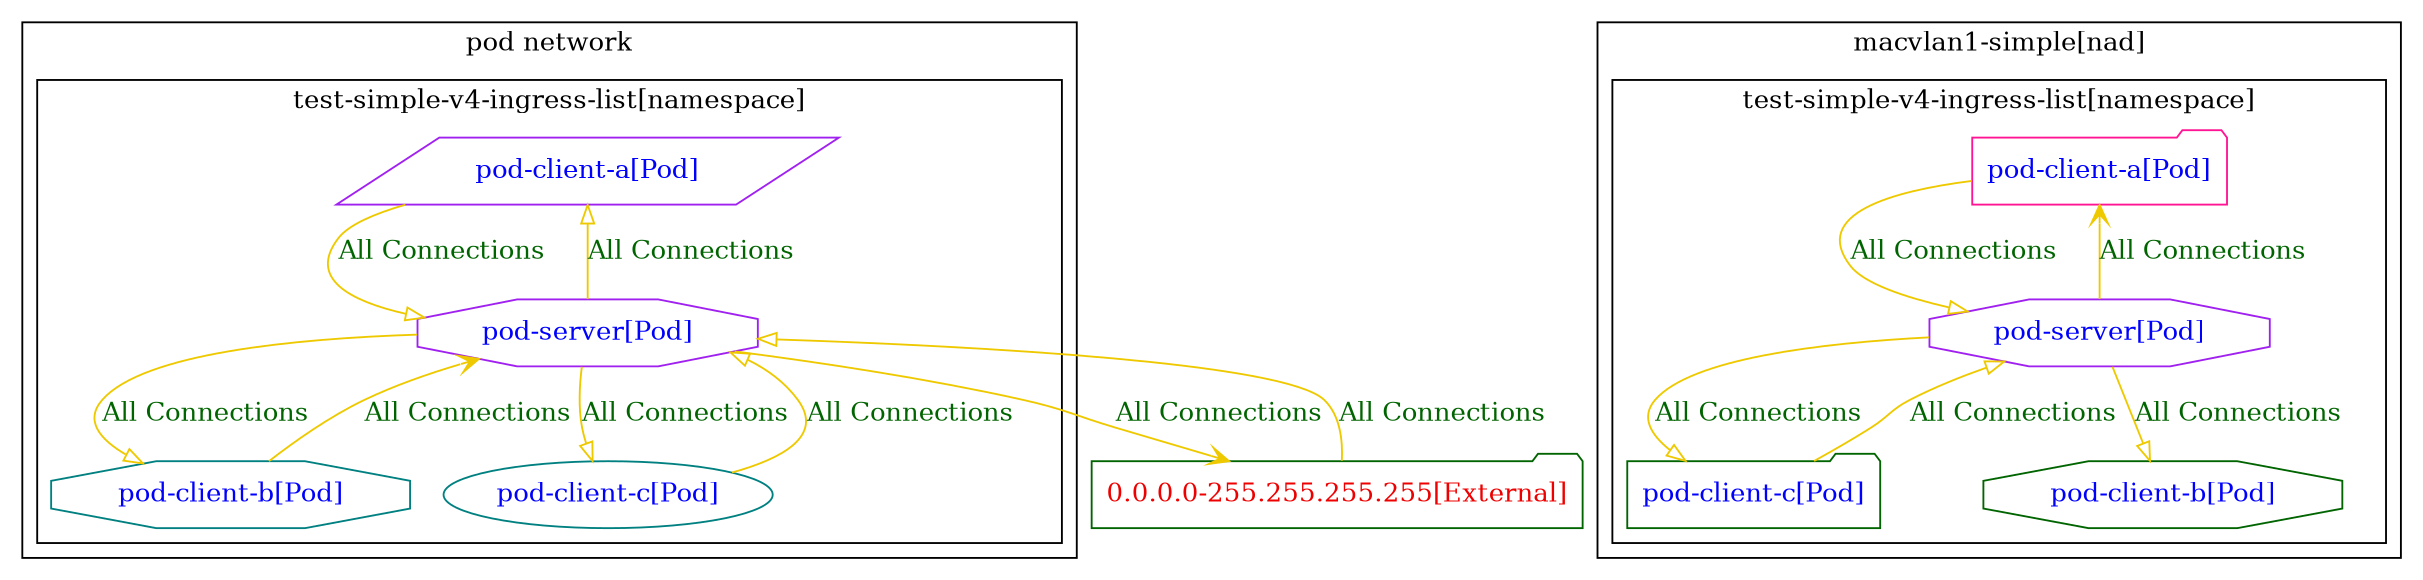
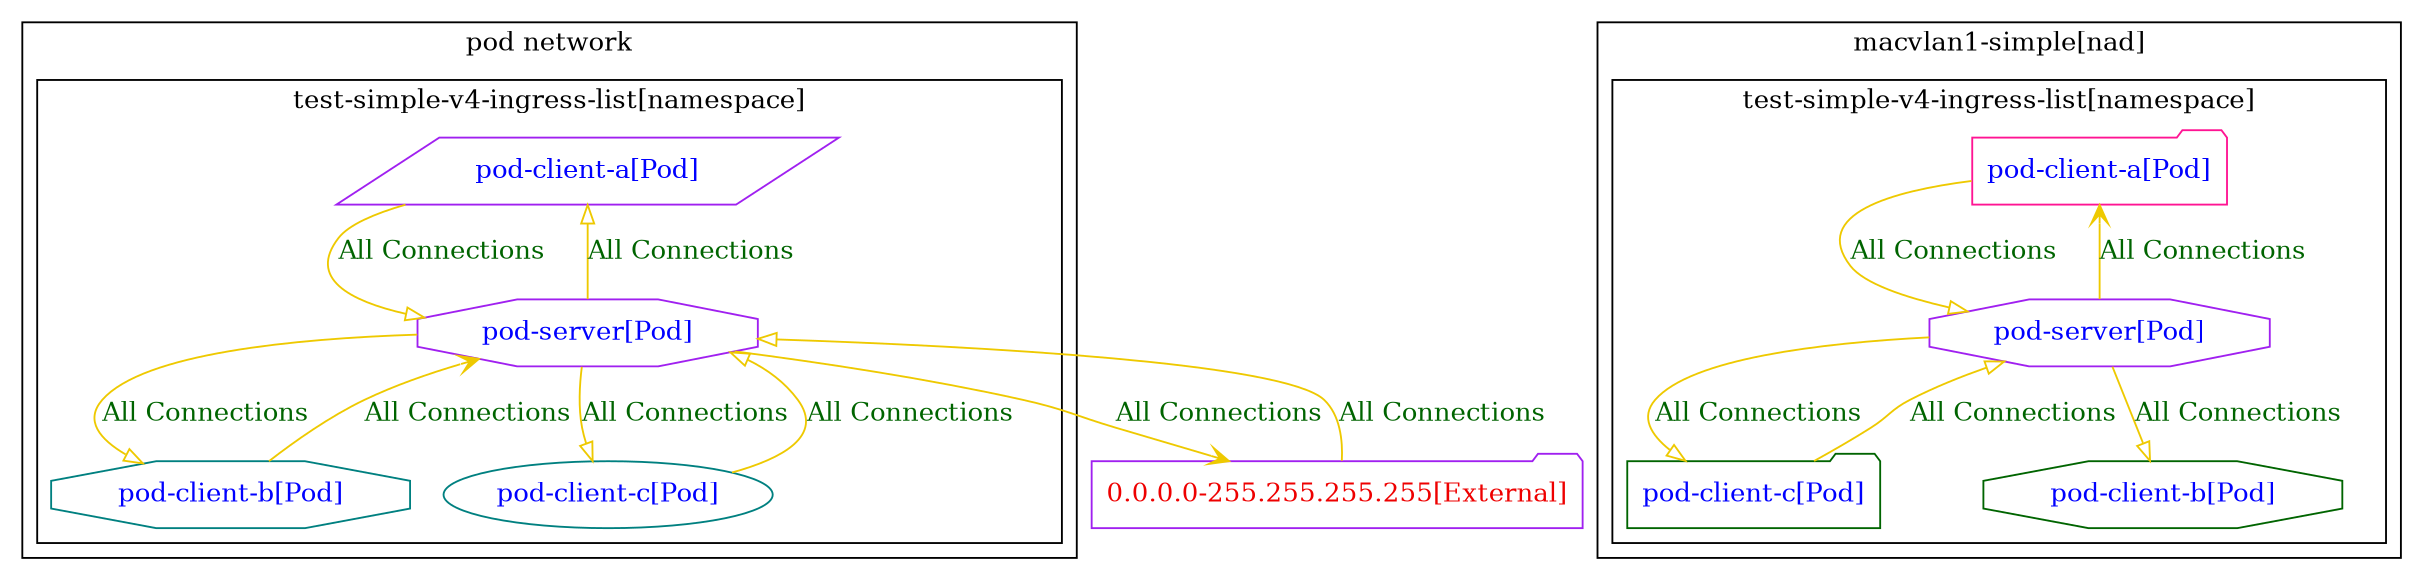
  digraph {
    node [color=purple fontcolor=blue shape=octagon]
    edge [color=gold2 fontcolor=darkgreen weight=1 arrowhead=onormal]
    n1 [label="pod-client-a[Pod]" shape=parallelogram]
    n2 [color=teal label="pod-client-b[Pod]"]
    n3 [color=teal label="pod-client-c[Pod]" shape=ellipse]
    n4 [label="pod-server[Pod]"]
    n5 [color=deeppink label="pod-client-a[Pod]" shape=folder]
    n6 [color=darkgreen label="pod-client-b[Pod]"]
    n7 [color=darkgreen label="pod-client-c[Pod]" shape=folder]
    n8 [label="pod-server[Pod]"]
-   n9 [color=darkgreen fontcolor=red2 label="0.0.0.0-255.255.255.255[External]" shape=folder]
+   n9 [fontcolor=red2 label="0.0.0.0-255.255.255.255[External]" shape=folder]
    subgraph cluster_1 {
      label="pod network"
      subgraph cluster_2 {
        color=black
        fontcolor=black
        label="test-simple-v4-ingress-list[namespace]"
        n1
        n2
        n3
        n4
      }
    }
    subgraph cluster_3 {
      label="macvlan1-simple[nad]"
      subgraph cluster_4 {
        color=black
        fontcolor=black
        label="test-simple-v4-ingress-list[namespace]"
        n5
        n6
        n7
        n8
      }
    }
    n1 -> n4 [label="All Connections" weight=0.5]
    n2 -> n4 [label="All Connections" weight=0.5 arrowhead=vee]
    n3 -> n4 [label="All Connections" weight=0.5]
    n4 -> n1 [label="All Connections"]
    n4 -> n2 [label="All Connections"]
    n4 -> n3 [label="All Connections"]
    n4 -> n9 [label="All Connections" arrowhead=vee]
    n5 -> n8 [label="All Connections" weight=0.5]
    n7 -> n8 [label="All Connections" weight=0.5]
    n8 -> n5 [label="All Connections" arrowhead=vee]
    n8 -> n6 [label="All Connections"]
    n8 -> n7 [label="All Connections"]
    n9 -> n4 [label="All Connections" weight=0.5]
  }
